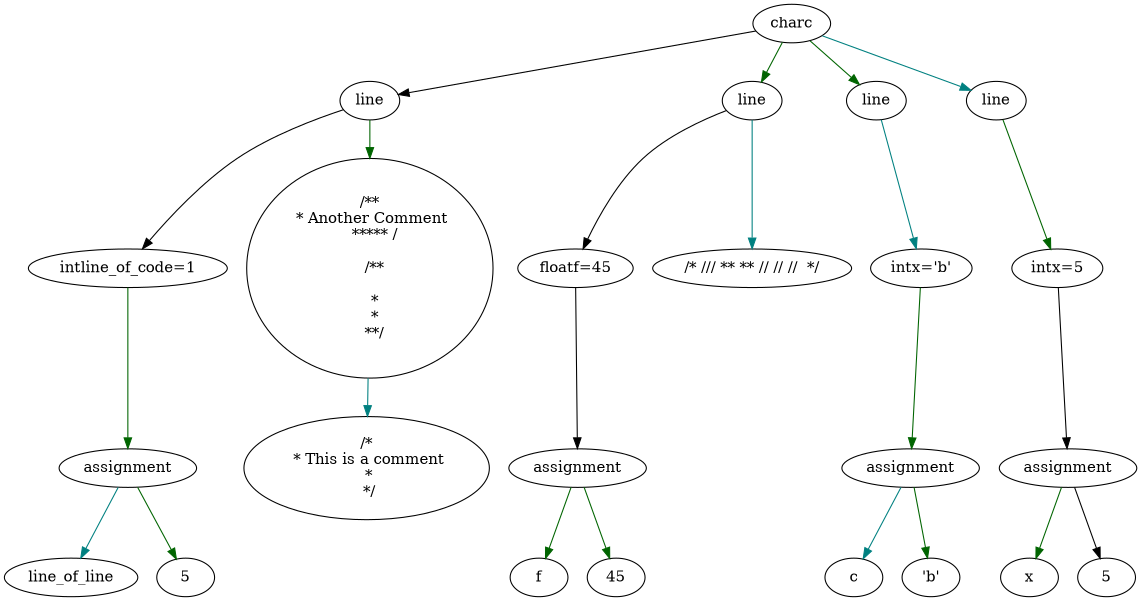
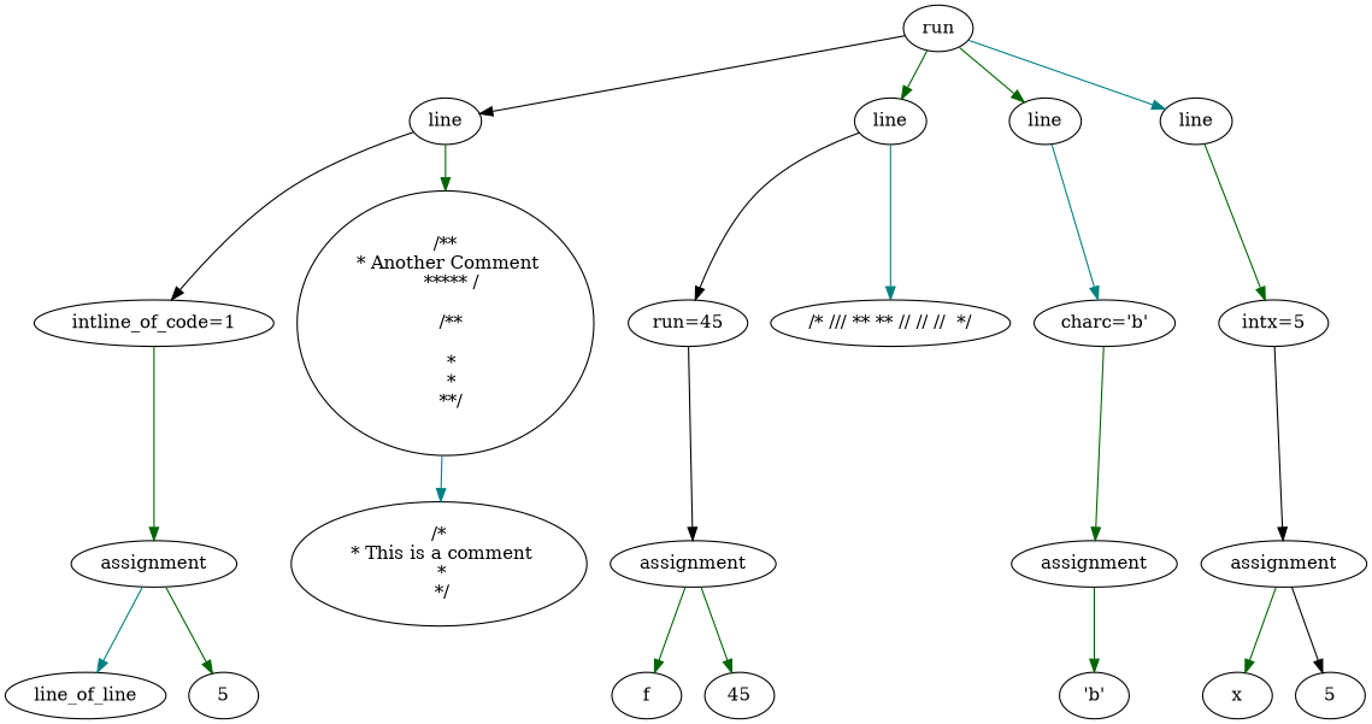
  digraph {
    edge [color=darkgreen]
-   n1 [label=charc]
+   n1 [label=run]
    n2 [label=line]
    n3 [label=line]
    n4 [label=line]
    n5 [label=line]
    n6 [label="/*\n * This is a comment\n *\n */"]
    n7 [label="intline_of_code=1"]
    n8 [label="/**\n * Another Comment\n  ***** /\n\n  /**\n\n  *\n  *\n  **/"]
-   n9 [label="floatf=45"]
+   n9 [label="run=45"]
    n10 [label="/* /// ** ** // // //  */"]
-   n11 [label="intx='b'"]
+   n11 [label="charc='b'"]
    n12 [label="intx=5"]
    n13 [label=assignment]
    n14 [label=line_of_line]
    n15 [label=5]
    n16 [label=assignment]
    n17 [label=f]
    n18 [label=45]
    n19 [label=assignment]
-   n20 [label=c]
    n21 [label="'b'"]
    n22 [label=assignment]
    n23 [label=x]
    n24 [label=5]
    n1 -> n2 [color=black]
    n1 -> n3
    n1 -> n4
    n1 -> n5 [color=teal]
    n2 -> n7 [color=black]
    n2 -> n8
    n3 -> n9 [color=black]
    n3 -> n10 [color=teal]
    n4 -> n11 [color=teal]
    n5 -> n12
    n7 -> n13
    n8 -> n6 [color=teal]
    n9 -> n16 [color=black]
    n11 -> n19
    n12 -> n22 [color=black]
    n13 -> n14 [color=teal]
    n13 -> n15
    n16 -> n17
    n16 -> n18
-   n19 -> n20 [color=teal]
    n19 -> n21
    n22 -> n23
    n22 -> n24 [color=black]
  }
